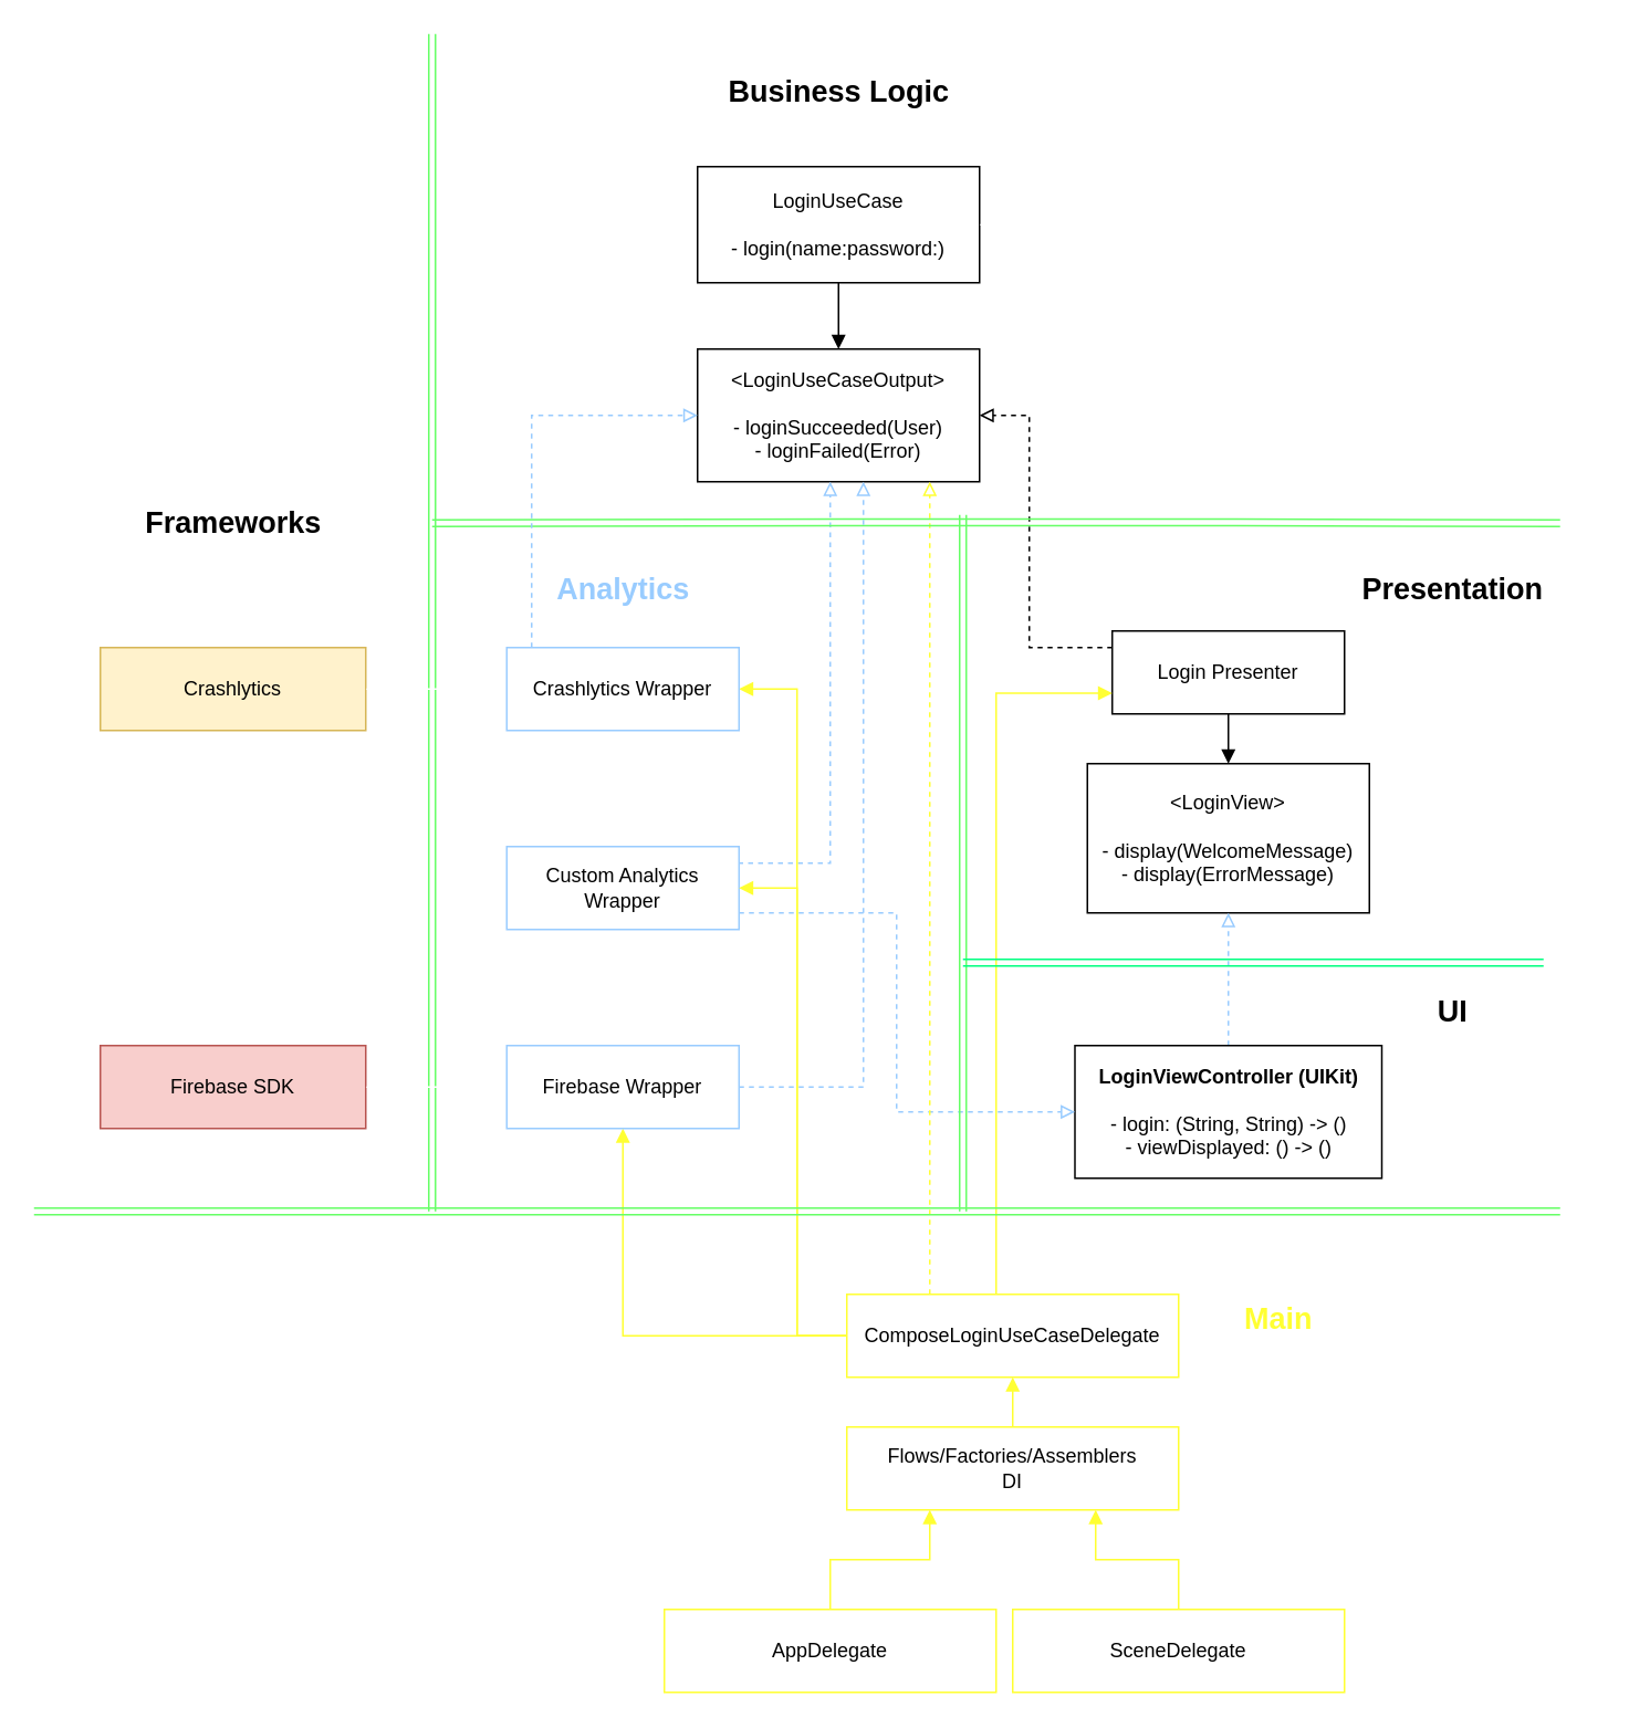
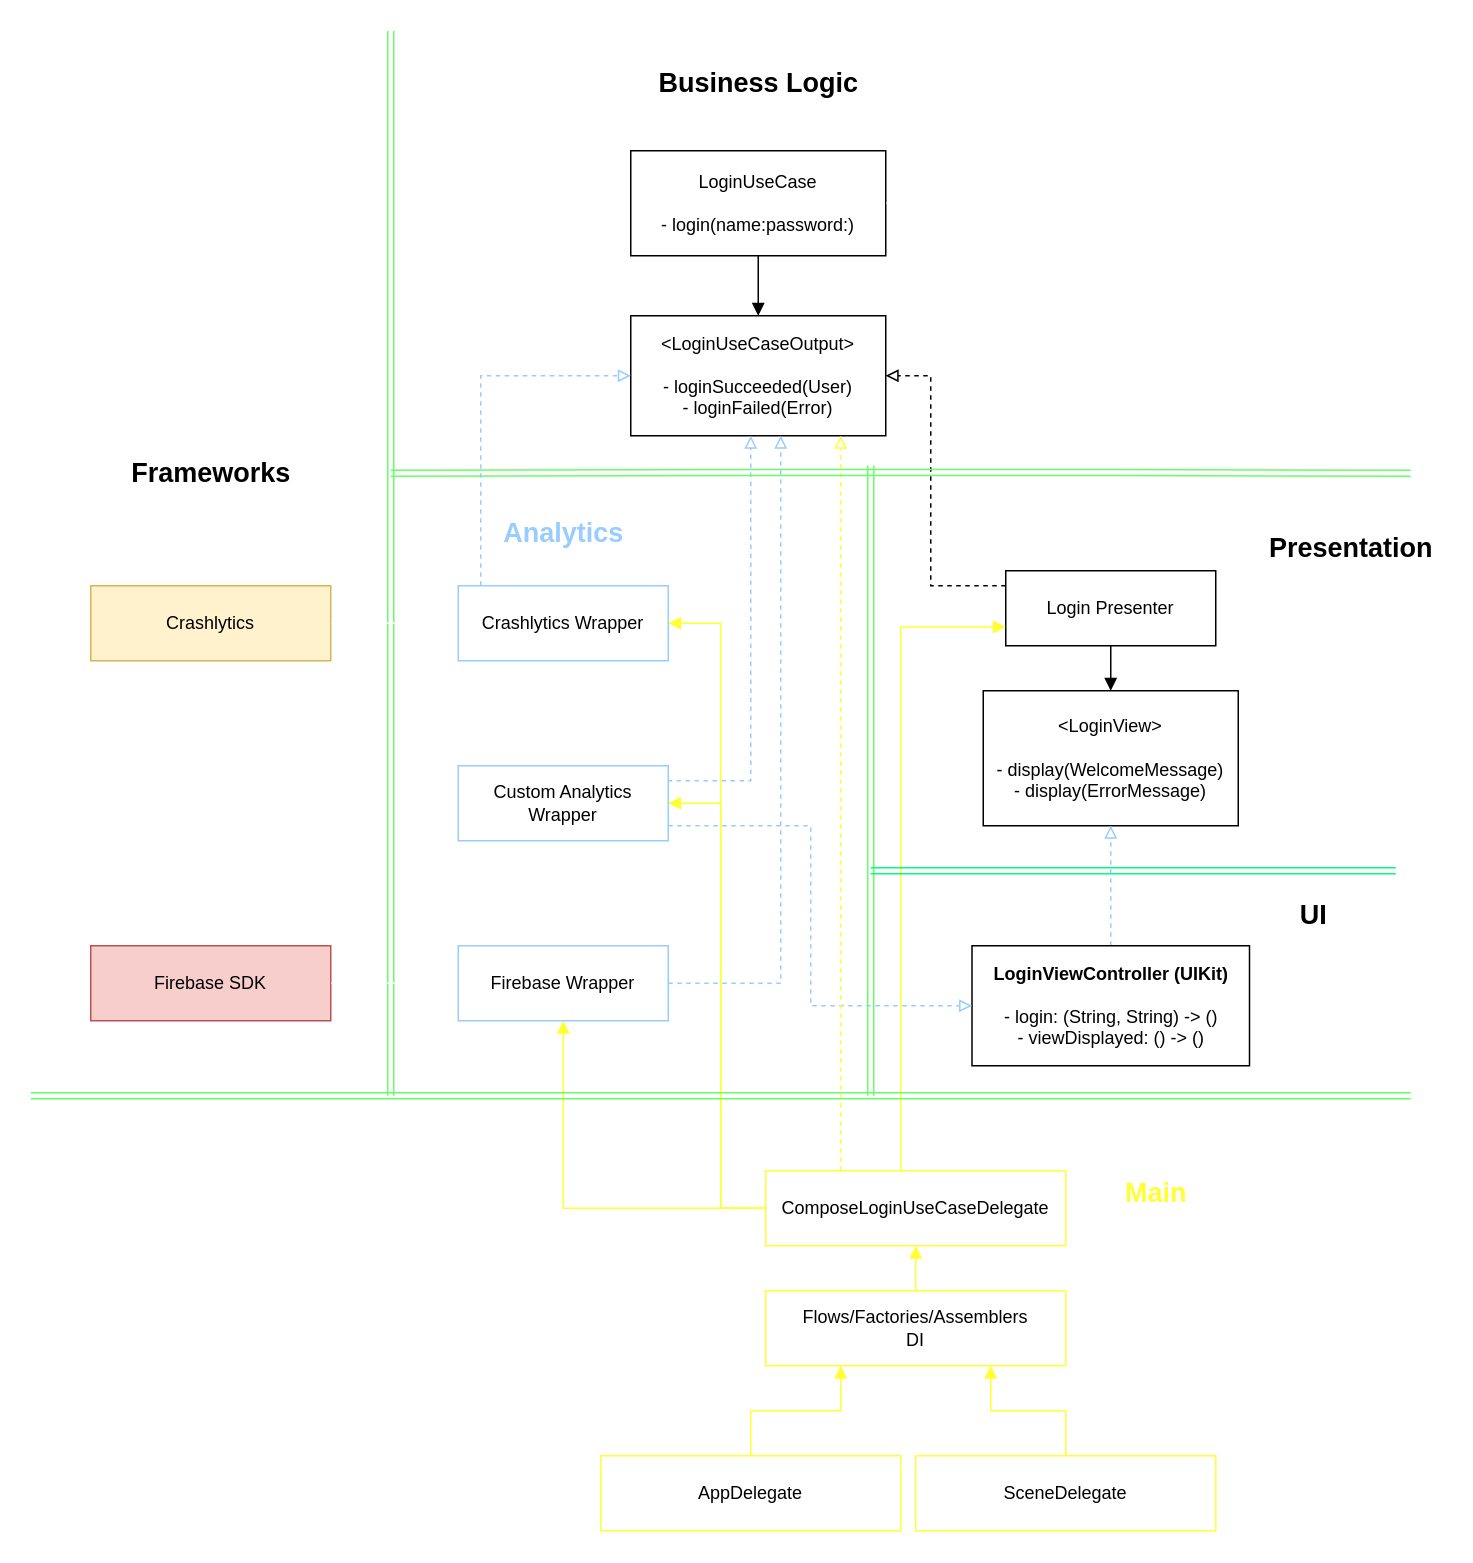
  <mxCell id="0" />
  <mxCell id="1" parent="0" />
  <mxCell id="2" value="&lt;b style=&quot;font-size: 18px&quot;&gt;Business Logic&lt;br&gt;&lt;/b&gt;" style="text;html=1;align=center;verticalAlign=middle;resizable=0;points=[];autosize=1;strokeColor=none;fontSize=18;" parent="1" vertex="1"><mxGeometry x="430" y="40" width="150" height="30" as="geometry" /></mxCell>
  <mxCell id="3" style="edgeStyle=orthogonalEdgeStyle;rounded=0;orthogonalLoop=1;jettySize=auto;html=1;entryX=0.5;entryY=0;entryDx=0;entryDy=0;endArrow=block;endFill=1;" parent="1" source="4" target="5" edge="1"><mxGeometry relative="1" as="geometry" /></mxCell>
  <mxCell id="4" value="LoginUseCase&lt;br&gt;&lt;br&gt;- login(name:password:)" style="whiteSpace=wrap;html=1;" parent="1" vertex="1"><mxGeometry x="420" y="100" width="170" height="70" as="geometry" /></mxCell>
  <mxCell id="5" value="&amp;lt;LoginUseCaseOutput&amp;gt;&lt;br&gt;&lt;br&gt;- loginSucceeded(User)&lt;br&gt;- loginFailed(Error)" style="whiteSpace=wrap;html=1;" parent="1" vertex="1"><mxGeometry x="420" y="210" width="170" height="80" as="geometry" /></mxCell>
- <mxCell id="6" value="&lt;b&gt;&lt;font style=&quot;font-size: 18px&quot;&gt;Presentation&lt;br&gt;&lt;/font&gt;&lt;/b&gt;" style="text;html=1;align=center;verticalAlign=middle;resizable=0;points=[];autosize=1;strokeColor=none;" parent="1" vertex="1"><mxGeometry x="815" y="345" width="120" height="20" as="geometry" /></mxCell>
+ <mxCell id="6" value="&lt;b&gt;&lt;font style=&quot;font-size: 18px&quot;&gt;Presentation&lt;br&gt;&lt;/font&gt;&lt;/b&gt;" style="text;html=1;align=center;verticalAlign=middle;resizable=0;points=[];autosize=1;strokeColor=none;" parent="1" vertex="1"><mxGeometry x="840" y="355" width="120" height="20" as="geometry" /></mxCell>
  <mxCell id="7" style="edgeStyle=orthogonalEdgeStyle;rounded=0;orthogonalLoop=1;jettySize=auto;html=1;entryX=1;entryY=0.5;entryDx=0;entryDy=0;dashed=1;endArrow=block;endFill=0;" parent="1" source="9" target="5" edge="1"><mxGeometry relative="1" as="geometry"><Array as="points"><mxPoint x="620" y="390" /><mxPoint x="620" y="250" /></Array></mxGeometry></mxCell>
  <mxCell id="8" style="edgeStyle=orthogonalEdgeStyle;rounded=0;orthogonalLoop=1;jettySize=auto;html=1;entryX=0.5;entryY=0;entryDx=0;entryDy=0;endArrow=block;endFill=1;" parent="1" source="9" target="11" edge="1"><mxGeometry relative="1" as="geometry" /></mxCell>
  <mxCell id="9" value="Login Presenter" style="whiteSpace=wrap;html=1;" parent="1" vertex="1"><mxGeometry x="670" y="380" width="140" height="50" as="geometry" /></mxCell>
  <mxCell id="10" style="edgeStyle=orthogonalEdgeStyle;rounded=0;orthogonalLoop=1;jettySize=auto;html=1;entryX=1;entryY=0.5;entryDx=0;entryDy=0;fontSize=18;fontColor=#99CCFF;endArrow=block;endFill=0;strokeColor=#FFFFFF;exitX=1;exitY=0.5;exitDx=0;exitDy=0;dashed=1;" parent="1" source="13" target="4" edge="1"><mxGeometry relative="1" as="geometry"><mxPoint x="815" y="135" as="targetPoint" /><Array as="points"><mxPoint x="960" y="670" /><mxPoint x="960" y="135" /></Array></mxGeometry></mxCell>
  <mxCell id="11" value="&amp;lt;LoginView&amp;gt;&lt;br&gt;&lt;br&gt;- display(WelcomeMessage)&lt;br&gt;- display(ErrorMessage)" style="whiteSpace=wrap;html=1;" parent="1" vertex="1"><mxGeometry x="655" y="460" width="170" height="90" as="geometry" /></mxCell>
  <mxCell id="12" style="edgeStyle=orthogonalEdgeStyle;rounded=0;orthogonalLoop=1;jettySize=auto;html=1;entryX=0.5;entryY=1;entryDx=0;entryDy=0;dashed=1;fontSize=18;fontColor=#99CCFF;endArrow=block;endFill=0;strokeColor=#99CCFF;" parent="1" source="13" target="11" edge="1"><mxGeometry relative="1" as="geometry" /></mxCell>
  <mxCell id="13" value="&lt;b&gt;LoginViewController (UIKit)&lt;/b&gt;&lt;br&gt;&lt;br&gt;- login: (String, String) -&amp;gt; ()&lt;br&gt;- viewDisplayed: () -&amp;gt; ()" style="whiteSpace=wrap;html=1;" parent="1" vertex="1"><mxGeometry x="647.5" y="630" width="185" height="80" as="geometry" /></mxCell>
  <mxCell id="14" style="edgeStyle=orthogonalEdgeStyle;rounded=0;orthogonalLoop=1;jettySize=auto;html=1;entryX=0;entryY=0.5;entryDx=0;entryDy=0;dashed=1;endArrow=block;endFill=0;strokeColor=#99CCFF;" parent="1" source="16" target="13" edge="1"><mxGeometry relative="1" as="geometry"><Array as="points"><mxPoint x="540" y="550" /><mxPoint x="540" y="670" /></Array></mxGeometry></mxCell>
  <mxCell id="15" style="edgeStyle=orthogonalEdgeStyle;rounded=0;orthogonalLoop=1;jettySize=auto;html=1;dashed=1;fontSize=18;fontColor=#FFFF33;endArrow=block;endFill=0;strokeColor=#99CCFF;exitX=1;exitY=0.25;exitDx=0;exitDy=0;" parent="1" source="16" edge="1"><mxGeometry relative="1" as="geometry"><mxPoint x="430" y="500" as="sourcePoint" /><mxPoint x="500" y="290" as="targetPoint" /><Array as="points"><mxPoint x="410" y="523" /><mxPoint x="410" y="520" /><mxPoint x="500" y="520" /><mxPoint x="500" y="290" /></Array></mxGeometry></mxCell>
  <mxCell id="16" value="Custom Analytics Wrapper" style="whiteSpace=wrap;html=1;strokeColor=#99CCFF;" parent="1" vertex="1"><mxGeometry x="305" y="510" width="140" height="50" as="geometry" /></mxCell>
  <mxCell id="17" value="&lt;font color=&quot;#000000&quot;&gt;Firebase SDK&lt;/font&gt;" style="whiteSpace=wrap;html=1;fillColor=#f8cecc;strokeColor=#b85450;" parent="1" vertex="1"><mxGeometry x="60" y="630" width="160" height="50" as="geometry" /></mxCell>
  <mxCell id="18" value="&lt;font color=&quot;#000000&quot;&gt;Crashlytics&lt;/font&gt;" style="whiteSpace=wrap;html=1;fillColor=#fff2cc;strokeColor=#d6b656;" parent="1" vertex="1"><mxGeometry x="60" y="390" width="160" height="50" as="geometry" /></mxCell>
  <mxCell id="19" value="&lt;b style=&quot;font-size: 18px&quot;&gt;Main&lt;/b&gt;" style="text;html=1;align=center;verticalAlign=middle;resizable=0;points=[];autosize=1;strokeColor=none;fontSize=18;fontColor=#FFFF33;" parent="1" vertex="1"><mxGeometry x="740" y="780" width="60" height="30" as="geometry" /></mxCell>
  <mxCell id="20" value="&lt;b style=&quot;font-size: 18px&quot;&gt;Analytics&lt;/b&gt;" style="text;html=1;align=center;verticalAlign=middle;resizable=0;points=[];autosize=1;strokeColor=none;fontSize=18;fontColor=#99CCFF;" parent="1" vertex="1"><mxGeometry x="325" y="340" width="100" height="30" as="geometry" /></mxCell>
  <mxCell id="21" style="edgeStyle=orthogonalEdgeStyle;rounded=0;orthogonalLoop=1;jettySize=auto;html=1;entryX=0.5;entryY=1;entryDx=0;entryDy=0;fontSize=18;endArrow=block;endFill=1;strokeColor=#FFFF33;" parent="1" source="26" target="43" edge="1"><mxGeometry relative="1" as="geometry"><Array as="points"><mxPoint x="375" y="805" /></Array></mxGeometry></mxCell>
  <mxCell id="22" style="edgeStyle=orthogonalEdgeStyle;rounded=0;orthogonalLoop=1;jettySize=auto;html=1;fontSize=18;endArrow=block;endFill=0;dashed=1;strokeColor=#FFFF33;" parent="1" source="26" edge="1"><mxGeometry relative="1" as="geometry"><mxPoint x="560" y="290" as="targetPoint" /><Array as="points"><mxPoint x="560" y="290" /></Array></mxGeometry></mxCell>
  <mxCell id="23" style="edgeStyle=orthogonalEdgeStyle;rounded=0;orthogonalLoop=1;jettySize=auto;html=1;fontSize=18;endArrow=block;endFill=1;strokeColor=#FFFF33;entryX=0;entryY=0.75;entryDx=0;entryDy=0;" parent="1" source="26" target="9" edge="1"><mxGeometry relative="1" as="geometry"><mxPoint x="670" y="430" as="targetPoint" /><Array as="points"><mxPoint x="600" y="418" /></Array></mxGeometry></mxCell>
  <mxCell id="24" style="edgeStyle=orthogonalEdgeStyle;rounded=0;orthogonalLoop=1;jettySize=auto;html=1;fontSize=18;fontColor=#FFFF33;endArrow=block;endFill=1;strokeColor=#FFFF33;entryX=1;entryY=0.5;entryDx=0;entryDy=0;" parent="1" source="26" target="16" edge="1"><mxGeometry relative="1" as="geometry"><mxPoint x="460" y="535" as="targetPoint" /><Array as="points"><mxPoint x="480" y="805" /><mxPoint x="480" y="535" /></Array></mxGeometry></mxCell>
  <mxCell id="25" style="edgeStyle=orthogonalEdgeStyle;rounded=0;orthogonalLoop=1;jettySize=auto;html=1;entryX=1;entryY=0.5;entryDx=0;entryDy=0;fontSize=18;fontColor=#FFFF33;endArrow=block;endFill=1;strokeColor=#FFFF33;" parent="1" source="26" target="40" edge="1"><mxGeometry relative="1" as="geometry"><Array as="points"><mxPoint x="480" y="805" /><mxPoint x="480" y="415" /></Array></mxGeometry></mxCell>
  <mxCell id="26" value="ComposeLoginUseCaseDelegate" style="whiteSpace=wrap;html=1;strokeColor=#FFFF33;" parent="1" vertex="1"><mxGeometry x="510" y="780" width="200" height="50" as="geometry" /></mxCell>
  <mxCell id="27" style="edgeStyle=orthogonalEdgeStyle;rounded=0;orthogonalLoop=1;jettySize=auto;html=1;fontSize=18;endArrow=block;endFill=1;strokeColor=#FFFF33;" parent="1" source="28" target="30" edge="1"><mxGeometry relative="1" as="geometry"><Array as="points"><mxPoint x="500" y="940" /><mxPoint x="560" y="940" /></Array></mxGeometry></mxCell>
  <mxCell id="28" value="AppDelegate" style="whiteSpace=wrap;html=1;strokeColor=#FFFF33;" parent="1" vertex="1"><mxGeometry x="400" y="970" width="200" height="50" as="geometry" /></mxCell>
  <mxCell id="29" style="edgeStyle=orthogonalEdgeStyle;rounded=0;orthogonalLoop=1;jettySize=auto;html=1;entryX=0.5;entryY=1;entryDx=0;entryDy=0;fontSize=18;endArrow=block;endFill=1;strokeColor=#FFFF33;" parent="1" source="30" target="26" edge="1"><mxGeometry relative="1" as="geometry" /></mxCell>
  <mxCell id="30" value="Flows/Factories/Assemblers&lt;br&gt;DI" style="whiteSpace=wrap;html=1;strokeColor=#FFFF33;" parent="1" vertex="1"><mxGeometry x="510" y="860" width="200" height="50" as="geometry" /></mxCell>
  <mxCell id="31" style="edgeStyle=orthogonalEdgeStyle;rounded=0;orthogonalLoop=1;jettySize=auto;html=1;entryX=0.75;entryY=1;entryDx=0;entryDy=0;fontSize=18;endArrow=block;endFill=1;strokeColor=#FFFF33;" parent="1" source="32" target="30" edge="1"><mxGeometry relative="1" as="geometry" /></mxCell>
  <mxCell id="32" value="SceneDelegate" style="whiteSpace=wrap;html=1;strokeColor=#FFFF33;" parent="1" vertex="1"><mxGeometry x="610" y="970" width="200" height="50" as="geometry" /></mxCell>
  <mxCell id="33" value="" style="endArrow=none;html=1;fontSize=18;shape=link;strokeColor=#66FF66;" parent="1" edge="1"><mxGeometry width="50" height="50" relative="1" as="geometry"><mxPoint x="260" y="730" as="sourcePoint" /><mxPoint x="260" y="20" as="targetPoint" /></mxGeometry></mxCell>
  <mxCell id="34" value="" style="endArrow=none;html=1;fontSize=18;shape=link;strokeColor=#66FF66;" parent="1" edge="1"><mxGeometry width="50" height="50" relative="1" as="geometry"><mxPoint x="940" y="730" as="sourcePoint" /><mxPoint x="20" y="730" as="targetPoint" /><Array as="points"><mxPoint x="700" y="730" /><mxPoint x="470" y="730" /></Array></mxGeometry></mxCell>
  <mxCell id="35" value="&lt;b style=&quot;font-size: 18px&quot;&gt;Frameworks&lt;/b&gt;" style="text;html=1;align=center;verticalAlign=middle;resizable=0;points=[];autosize=1;strokeColor=none;fontSize=18;" parent="1" vertex="1"><mxGeometry x="80" y="300" width="120" height="30" as="geometry" /></mxCell>
  <mxCell id="36" value="" style="endArrow=none;html=1;fontSize=18;shape=link;strokeColor=#66FF66;" parent="1" edge="1"><mxGeometry width="50" height="50" relative="1" as="geometry"><mxPoint x="940" y="315" as="sourcePoint" /><mxPoint x="260" y="315" as="targetPoint" /><Array as="points"><mxPoint x="745" y="314.5" /><mxPoint x="515" y="314.5" /></Array></mxGeometry></mxCell>
  <mxCell id="37" value="" style="endArrow=none;html=1;fontSize=18;shape=link;strokeColor=#66FF66;" parent="1" edge="1"><mxGeometry width="50" height="50" relative="1" as="geometry"><mxPoint x="580" y="730" as="sourcePoint" /><mxPoint x="580" y="310" as="targetPoint" /></mxGeometry></mxCell>
  <mxCell id="38" style="edgeStyle=orthogonalEdgeStyle;rounded=0;orthogonalLoop=1;jettySize=auto;html=1;entryX=1;entryY=0.5;entryDx=0;entryDy=0;fontSize=18;fontColor=#FFFF33;endArrow=block;endFill=1;strokeColor=#FFFFFF;" parent="1" source="40" target="18" edge="1"><mxGeometry relative="1" as="geometry" /></mxCell>
  <mxCell id="39" style="edgeStyle=orthogonalEdgeStyle;rounded=0;orthogonalLoop=1;jettySize=auto;html=1;entryX=0;entryY=0.5;entryDx=0;entryDy=0;fontSize=18;fontColor=#FFFF33;endArrow=block;endFill=0;dashed=1;strokeColor=#99CCFF;" parent="1" source="40" target="5" edge="1"><mxGeometry relative="1" as="geometry"><Array as="points"><mxPoint x="320" y="250" /></Array></mxGeometry></mxCell>
  <mxCell id="40" value="Crashlytics Wrapper" style="whiteSpace=wrap;html=1;strokeColor=#99CCFF;" parent="1" vertex="1"><mxGeometry x="305" y="390" width="140" height="50" as="geometry" /></mxCell>
  <mxCell id="41" style="edgeStyle=orthogonalEdgeStyle;rounded=0;orthogonalLoop=1;jettySize=auto;html=1;entryX=1;entryY=0.5;entryDx=0;entryDy=0;fontSize=18;fontColor=#FFFF33;endArrow=block;endFill=1;strokeColor=#FFFFFF;" parent="1" source="43" target="17" edge="1"><mxGeometry relative="1" as="geometry" /></mxCell>
  <mxCell id="42" style="edgeStyle=orthogonalEdgeStyle;rounded=0;orthogonalLoop=1;jettySize=auto;html=1;fontSize=18;fontColor=#99CCFF;endArrow=block;endFill=0;dashed=1;strokeColor=#99CCFF;" parent="1" source="43" edge="1"><mxGeometry relative="1" as="geometry"><mxPoint x="520" y="290" as="targetPoint" /><Array as="points"><mxPoint x="520" y="655" /><mxPoint x="520" y="290" /></Array></mxGeometry></mxCell>
  <mxCell id="43" value="Firebase Wrapper" style="whiteSpace=wrap;html=1;strokeColor=#99CCFF;" parent="1" vertex="1"><mxGeometry x="305" y="630" width="140" height="50" as="geometry" /></mxCell>
  <mxCell id="44" value="&lt;b&gt;&lt;font style=&quot;font-size: 18px&quot;&gt;UI&lt;br&gt;&lt;/font&gt;&lt;/b&gt;" style="text;html=1;align=center;verticalAlign=middle;resizable=0;points=[];autosize=1;strokeColor=none;" parent="1" vertex="1"><mxGeometry x="860" y="600" width="30" height="20" as="geometry" /></mxCell>
  <mxCell id="45" value="" style="endArrow=none;html=1;fontSize=18;fontColor=#99CCFF;shape=link;strokeColor=#00FF80;" parent="1" edge="1"><mxGeometry width="50" height="50" relative="1" as="geometry"><mxPoint x="580" y="580" as="sourcePoint" /><mxPoint x="930" y="580" as="targetPoint" /></mxGeometry></mxCell>
